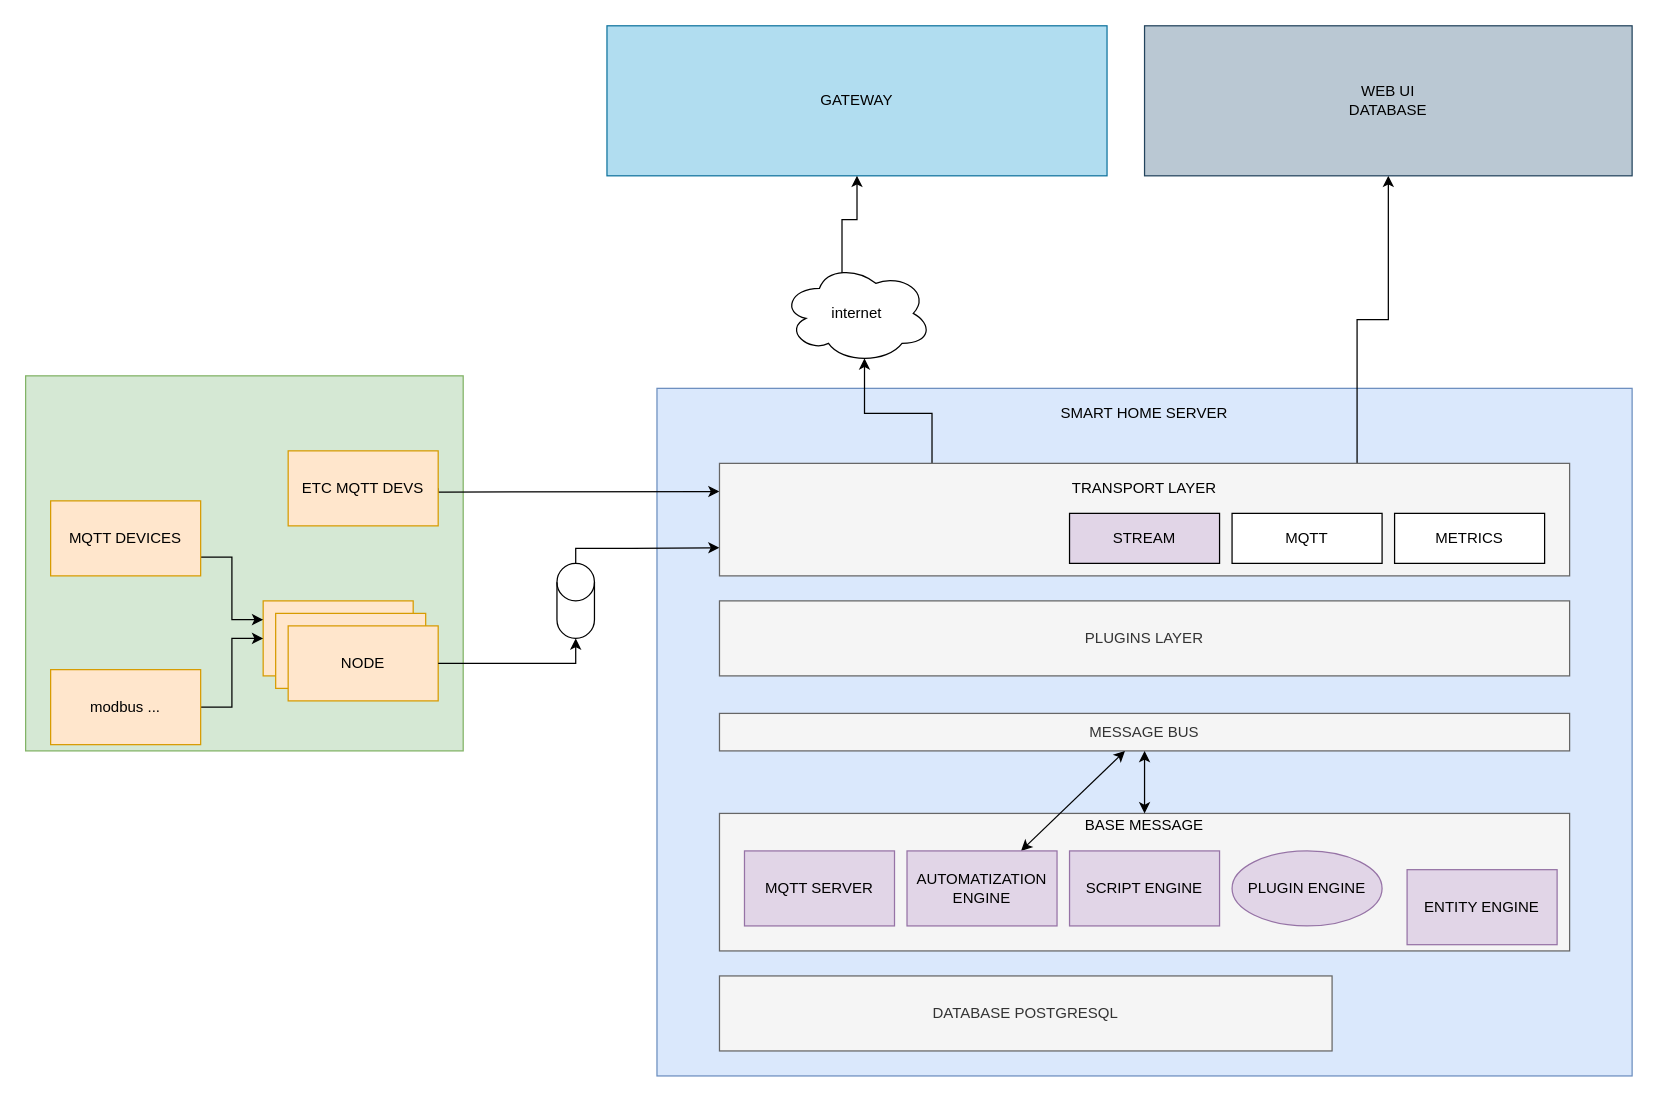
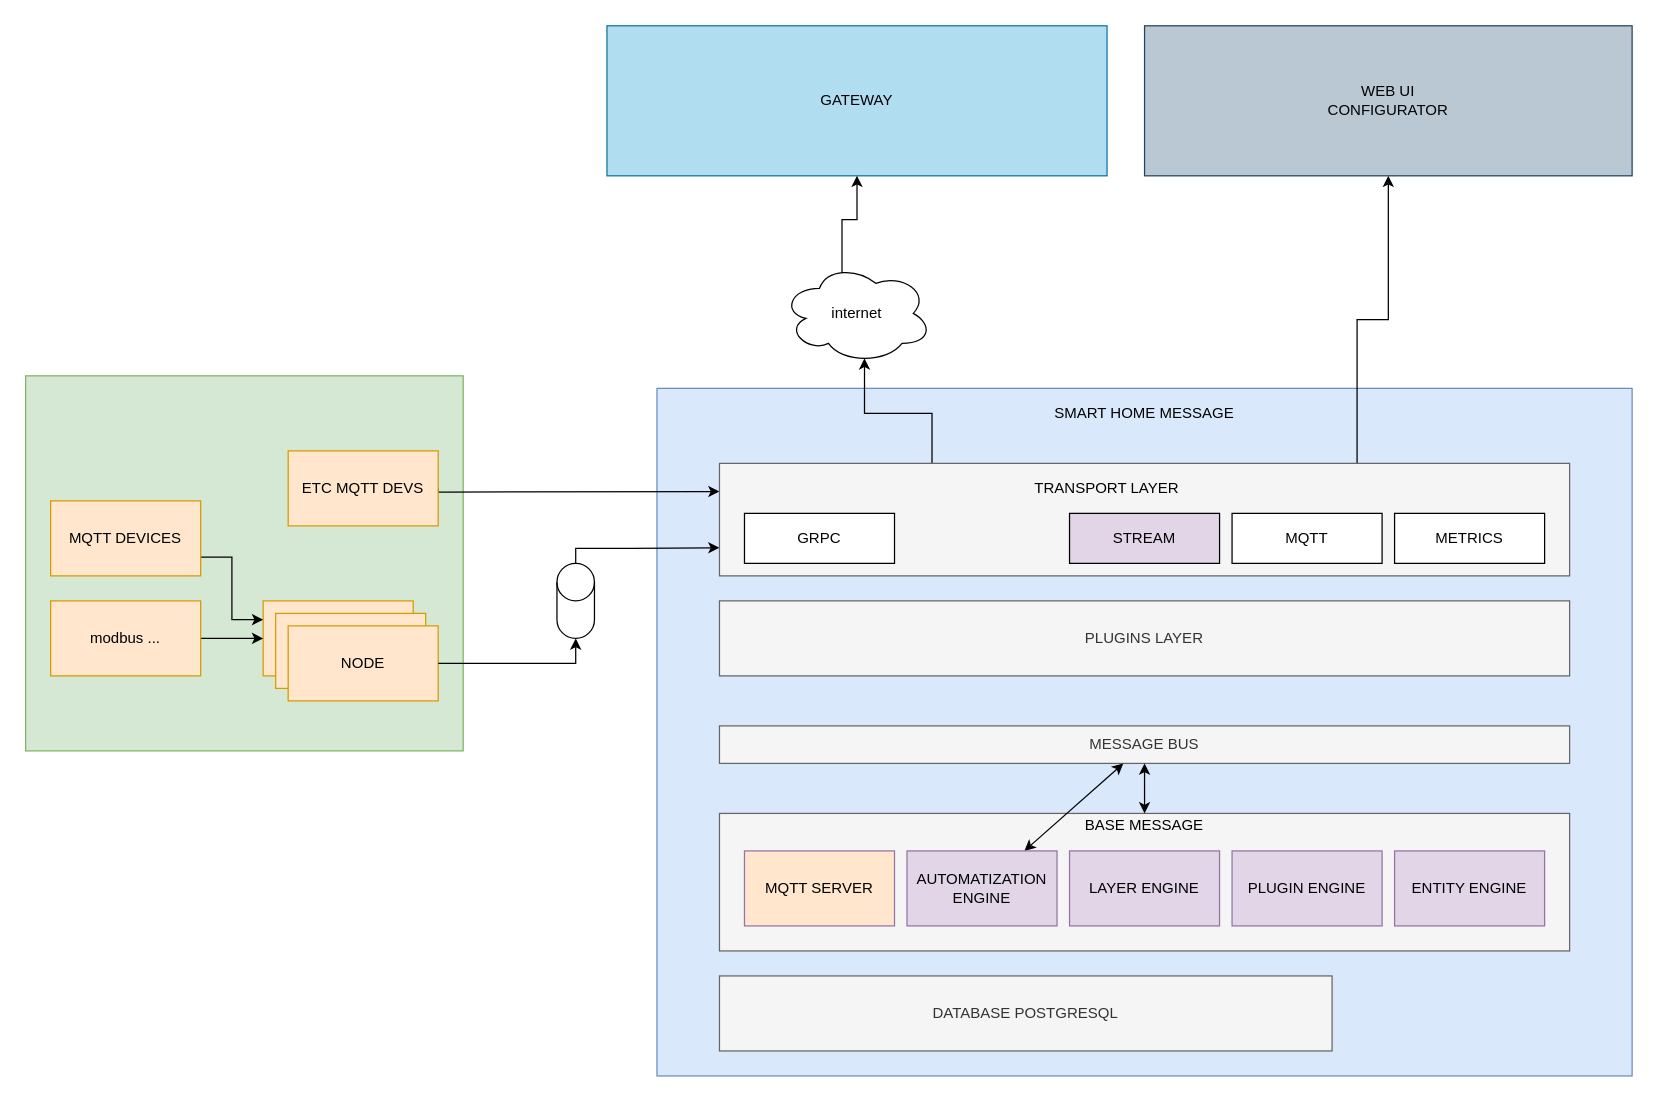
  <mxCell id="0" />
  <mxCell id="1" parent="0" />
  <mxCell id="2" value="" style="rounded=0;whiteSpace=wrap;html=1;fillColor=#dae8fc;strokeColor=#6c8ebf;" vertex="1" parent="1"><mxGeometry x="525" y="310" width="780" height="550" as="geometry" /></mxCell>
  <mxCell id="3" value="" style="rounded=0;whiteSpace=wrap;html=1;fillColor=#f5f5f5;strokeColor=#666666;fontColor=#333333;" vertex="1" parent="1"><mxGeometry x="575" y="650" width="680" height="110" as="geometry" /></mxCell>
  <mxCell id="4" value="" style="rounded=0;whiteSpace=wrap;html=1;fillColor=#d5e8d4;strokeColor=#82b366;" vertex="1" parent="1"><mxGeometry x="20" y="300" width="350" height="300" as="geometry" /></mxCell>
- <mxCell id="5" value="MQTT SERVER" style="rounded=0;whiteSpace=wrap;html=1;fillColor=#e1d5e7;strokeColor=#9673a6;" vertex="1" parent="1"><mxGeometry x="595" y="680" width="120" height="60" as="geometry" /></mxCell>
- <mxCell id="6" value="SCRIPT ENGINE" style="rounded=0;whiteSpace=wrap;html=1;fillColor=#e1d5e7;strokeColor=#9673a6;" vertex="1" parent="1"><mxGeometry x="855" y="680" width="120" height="60" as="geometry" /></mxCell>
- <mxCell id="7" value="MESSAGE BUS" style="rounded=0;whiteSpace=wrap;html=1;fillColor=#f5f5f5;strokeColor=#666666;fontColor=#333333;" vertex="1" parent="1"><mxGeometry x="575" y="570" width="680" height="30" as="geometry" /></mxCell>
- <mxCell id="8" value="PLUGIN ENGINE" style="ellipse;whiteSpace=wrap;html=1;fillColor=#e1d5e7;strokeColor=#9673a6;" vertex="1" parent="1"><mxGeometry x="985" y="680" width="120" height="60" as="geometry" /></mxCell>
- <mxCell id="9" value="ENTITY ENGINE" style="rounded=0;whiteSpace=wrap;html=1;fillColor=#e1d5e7;strokeColor=#9673a6;" vertex="1" parent="1"><mxGeometry x="1125" y="695" width="120" height="60" as="geometry" /></mxCell>
+ <mxCell id="5" value="MQTT SERVER" style="rounded=0;whiteSpace=wrap;html=1;fillColor=#ffe6cc;strokeColor=#9673a6;" vertex="1" parent="1"><mxGeometry x="595" y="680" width="120" height="60" as="geometry" /></mxCell>
+ <mxCell id="6" value="LAYER ENGINE" style="rounded=0;whiteSpace=wrap;html=1;fillColor=#e1d5e7;strokeColor=#9673a6;" vertex="1" parent="1"><mxGeometry x="855" y="680" width="120" height="60" as="geometry" /></mxCell>
+ <mxCell id="7" value="MESSAGE BUS" style="rounded=0;whiteSpace=wrap;html=1;fillColor=#f5f5f5;strokeColor=#666666;fontColor=#333333;" vertex="1" parent="1"><mxGeometry x="575" y="580" width="680" height="30" as="geometry" /></mxCell>
+ <mxCell id="8" value="PLUGIN ENGINE" style="rounded=0;whiteSpace=wrap;html=1;fillColor=#e1d5e7;strokeColor=#9673a6;" vertex="1" parent="1"><mxGeometry x="985" y="680" width="120" height="60" as="geometry" /></mxCell>
+ <mxCell id="9" value="ENTITY ENGINE" style="rounded=0;whiteSpace=wrap;html=1;fillColor=#e1d5e7;strokeColor=#9673a6;" vertex="1" parent="1"><mxGeometry x="1115" y="680" width="120" height="60" as="geometry" /></mxCell>
  <mxCell id="10" value="PLUGINS LAYER" style="rounded=0;whiteSpace=wrap;html=1;fillColor=#f5f5f5;strokeColor=#666666;fontColor=#333333;" vertex="1" parent="1"><mxGeometry x="575" y="480" width="680" height="60" as="geometry" /></mxCell>
  <mxCell id="11" value="NODE" style="rounded=0;whiteSpace=wrap;html=1;fillColor=#ffe6cc;strokeColor=#d79b00;" vertex="1" parent="1"><mxGeometry x="210" y="480" width="120" height="60" as="geometry" /></mxCell>
  <mxCell id="12" value="NODE" style="rounded=0;whiteSpace=wrap;html=1;fillColor=#ffe6cc;strokeColor=#d79b00;" vertex="1" parent="1"><mxGeometry x="220" y="490" width="120" height="60" as="geometry" /></mxCell>
  <mxCell id="13" style="edgeStyle=orthogonalEdgeStyle;rounded=0;orthogonalLoop=1;jettySize=auto;html=1;exitX=0.5;exitY=0;exitDx=0;exitDy=0;entryX=0;entryY=0.75;entryDx=0;entryDy=0;exitPerimeter=0;" edge="1" parent="1" source="40" target="23"><mxGeometry relative="1" as="geometry"><Array as="points"><mxPoint x="460" y="438" /><mxPoint x="505" y="438" /></Array></mxGeometry></mxCell>
  <mxCell id="14" value="NODE" style="rounded=0;whiteSpace=wrap;html=1;fillColor=#ffe6cc;strokeColor=#d79b00;" vertex="1" parent="1"><mxGeometry x="230" y="500" width="120" height="60" as="geometry" /></mxCell>
- <mxCell id="15" value="SMART HOME SERVER" style="text;html=1;strokeColor=none;fillColor=none;align=center;verticalAlign=middle;whiteSpace=wrap;rounded=0;" vertex="1" parent="1"><mxGeometry x="820" y="320" width="190" height="20" as="geometry" /></mxCell>
+ <mxCell id="15" value="SMART HOME MESSAGE" style="text;html=1;strokeColor=none;fillColor=none;align=center;verticalAlign=middle;whiteSpace=wrap;rounded=0;" vertex="1" parent="1"><mxGeometry x="820" y="320" width="190" height="20" as="geometry" /></mxCell>
  <mxCell id="16" style="edgeStyle=orthogonalEdgeStyle;rounded=0;orthogonalLoop=1;jettySize=auto;html=1;exitX=1;exitY=0.5;exitDx=0;exitDy=0;entryX=0;entryY=0.25;entryDx=0;entryDy=0;" edge="1" parent="1" source="17" target="23"><mxGeometry relative="1" as="geometry"><Array as="points"><mxPoint x="355" y="393" /><mxPoint x="485" y="393" /></Array></mxGeometry></mxCell>
  <mxCell id="17" value="ETC MQTT DEVS" style="rounded=0;whiteSpace=wrap;html=1;fillColor=#ffe6cc;strokeColor=#d79b00;" vertex="1" parent="1"><mxGeometry x="230" y="360" width="120" height="60" as="geometry" /></mxCell>
  <mxCell id="18" value="BASE MESSAGE" style="text;html=1;strokeColor=none;fillColor=none;align=center;verticalAlign=middle;whiteSpace=wrap;rounded=0;" vertex="1" parent="1"><mxGeometry x="860" y="650" width="110" height="20" as="geometry" /></mxCell>
  <mxCell id="19" value="" style="endArrow=classic;startArrow=classic;html=1;" edge="1" parent="1" source="7" target="27"><mxGeometry width="50" height="50" relative="1" as="geometry"><mxPoint x="945" y="840" as="sourcePoint" /><mxPoint x="995" y="790" as="targetPoint" /></mxGeometry></mxCell>
  <mxCell id="20" value="" style="endArrow=classic;startArrow=classic;html=1;entryX=0.5;entryY=1;entryDx=0;entryDy=0;exitX=0.5;exitY=0;exitDx=0;exitDy=0;" edge="1" parent="1" source="3" target="7"><mxGeometry width="50" height="50" relative="1" as="geometry"><mxPoint x="945" y="840" as="sourcePoint" /><mxPoint x="995" y="790" as="targetPoint" /></mxGeometry></mxCell>
  <mxCell id="21" style="edgeStyle=orthogonalEdgeStyle;rounded=0;orthogonalLoop=1;jettySize=auto;html=1;exitX=0.25;exitY=0;exitDx=0;exitDy=0;entryX=0.55;entryY=0.95;entryDx=0;entryDy=0;entryPerimeter=0;" edge="1" parent="1" source="23" target="33"><mxGeometry relative="1" as="geometry" /></mxCell>
  <mxCell id="22" style="edgeStyle=orthogonalEdgeStyle;rounded=0;orthogonalLoop=1;jettySize=auto;html=1;exitX=0.75;exitY=0;exitDx=0;exitDy=0;entryX=0.5;entryY=1;entryDx=0;entryDy=0;" edge="1" parent="1" source="23" target="28"><mxGeometry relative="1" as="geometry" /></mxCell>
  <mxCell id="23" value="" style="rounded=0;whiteSpace=wrap;html=1;fillColor=#f5f5f5;strokeColor=#666666;fontColor=#333333;" vertex="1" parent="1"><mxGeometry x="575" y="370" width="680" height="90" as="geometry" /></mxCell>
  <mxCell id="24" value="DATABASE POSTGRESQL" style="rounded=0;whiteSpace=wrap;html=1;fillColor=#f5f5f5;strokeColor=#666666;fontColor=#333333;" vertex="1" parent="1"><mxGeometry x="575" y="780" width="490" height="60" as="geometry" /></mxCell>
  <mxCell id="25" style="edgeStyle=orthogonalEdgeStyle;rounded=0;orthogonalLoop=1;jettySize=auto;html=1;exitX=1;exitY=0.5;exitDx=0;exitDy=0;entryX=0;entryY=0.5;entryDx=0;entryDy=0;" edge="1" parent="1" source="26" target="11"><mxGeometry relative="1" as="geometry" /></mxCell>
- <mxCell id="26" value="modbus ..." style="rounded=0;whiteSpace=wrap;html=1;fillColor=#ffe6cc;strokeColor=#d79b00;" vertex="1" parent="1"><mxGeometry x="40" y="535" width="120" height="60" as="geometry" /></mxCell>
+ <mxCell id="26" value="modbus ..." style="rounded=0;whiteSpace=wrap;html=1;fillColor=#ffe6cc;strokeColor=#d79b00;" vertex="1" parent="1"><mxGeometry x="40" y="480" width="120" height="60" as="geometry" /></mxCell>
  <mxCell id="27" value="AUTOMATIZATION&lt;br&gt;ENGINE" style="rounded=0;whiteSpace=wrap;html=1;fillColor=#e1d5e7;strokeColor=#9673a6;" vertex="1" parent="1"><mxGeometry x="725" y="680" width="120" height="60" as="geometry" /></mxCell>
- <mxCell id="28" value="WEB UI&lt;br&gt;DATABASE" style="rounded=0;whiteSpace=wrap;html=1;fillColor=#bac8d3;strokeColor=#23445d;" vertex="1" parent="1"><mxGeometry x="915" y="20" width="390" height="120" as="geometry" /></mxCell>
+ <mxCell id="28" value="WEB UI&lt;br&gt;CONFIGURATOR" style="rounded=0;whiteSpace=wrap;html=1;fillColor=#bac8d3;strokeColor=#23445d;" vertex="1" parent="1"><mxGeometry x="915" y="20" width="390" height="120" as="geometry" /></mxCell>
  <mxCell id="29" value="GATEWAY" style="rounded=0;whiteSpace=wrap;html=1;fillColor=#b1ddf0;strokeColor=#10739e;" vertex="1" parent="1"><mxGeometry x="485" y="20" width="400" height="120" as="geometry" /></mxCell>
  <mxCell id="30" style="edgeStyle=orthogonalEdgeStyle;rounded=0;orthogonalLoop=1;jettySize=auto;html=1;exitX=1;exitY=0.75;exitDx=0;exitDy=0;entryX=0;entryY=0.25;entryDx=0;entryDy=0;" edge="1" parent="1" source="31" target="11"><mxGeometry relative="1" as="geometry" /></mxCell>
  <mxCell id="31" value="MQTT DEVICES" style="rounded=0;whiteSpace=wrap;html=1;fillColor=#ffe6cc;strokeColor=#d79b00;" vertex="1" parent="1"><mxGeometry x="40" y="400" width="120" height="60" as="geometry" /></mxCell>
  <mxCell id="32" style="edgeStyle=orthogonalEdgeStyle;rounded=0;orthogonalLoop=1;jettySize=auto;html=1;exitX=0.4;exitY=0.1;exitDx=0;exitDy=0;exitPerimeter=0;entryX=0.5;entryY=1;entryDx=0;entryDy=0;" edge="1" parent="1" source="33" target="29"><mxGeometry relative="1" as="geometry" /></mxCell>
  <mxCell id="33" value="" style="ellipse;shape=cloud;whiteSpace=wrap;html=1;" vertex="1" parent="1"><mxGeometry x="625" y="210" width="120" height="80" as="geometry" /></mxCell>
  <mxCell id="34" value="internet" style="text;html=1;strokeColor=none;fillColor=none;align=center;verticalAlign=middle;whiteSpace=wrap;rounded=0;" vertex="1" parent="1"><mxGeometry x="665" y="240" width="40" height="20" as="geometry" /></mxCell>
+ <mxCell id="35" value="GRPC" style="rounded=0;whiteSpace=wrap;html=1;" vertex="1" parent="1"><mxGeometry x="595" width="120" height="40" as="geometry" y="410" /></mxCell>
  <mxCell id="36" value="STREAM" style="rounded=0;whiteSpace=wrap;html=1;fillColor=#e1d5e7;" vertex="1" parent="1"><mxGeometry x="855" width="120" height="40" as="geometry" y="410" /></mxCell>
  <mxCell id="37" value="MQTT" style="rounded=0;whiteSpace=wrap;html=1;" vertex="1" parent="1"><mxGeometry x="985" width="120" height="40" as="geometry" y="410" /></mxCell>
  <mxCell id="38" value="METRICS" style="rounded=0;whiteSpace=wrap;html=1;" vertex="1" parent="1"><mxGeometry x="1115" width="120" height="40" as="geometry" y="410" /></mxCell>
- <mxCell id="39" value="TRANSPORT LAYER" style="text;html=1;strokeColor=none;fillColor=none;align=center;verticalAlign=middle;whiteSpace=wrap;rounded=0;" vertex="1" parent="1"><mxGeometry x="845" y="380" width="140" height="20" as="geometry" /></mxCell>
+ <mxCell id="39" value="TRANSPORT LAYER" style="text;html=1;strokeColor=none;fillColor=none;align=center;verticalAlign=middle;whiteSpace=wrap;rounded=0;" vertex="1" parent="1"><mxGeometry x="815" y="380" width="140" height="20" as="geometry" /></mxCell>
  <mxCell id="40" value="" style="shape=cylinder3;whiteSpace=wrap;html=1;boundedLbl=1;backgroundOutline=1;size=15;rotation=0;" vertex="1" parent="1"><mxGeometry x="445" y="450" width="30" height="60" as="geometry" /></mxCell>
  <mxCell id="41" style="edgeStyle=orthogonalEdgeStyle;rounded=0;orthogonalLoop=1;jettySize=auto;html=1;exitX=1;exitY=0.5;exitDx=0;exitDy=0;entryX=0.5;entryY=1;entryDx=0;entryDy=0;entryPerimeter=0;" edge="1" parent="1" source="14" target="40"><mxGeometry relative="1" as="geometry"><mxPoint x="350" y="530" as="sourcePoint" /><mxPoint x="575" y="437.5" as="targetPoint" /></mxGeometry></mxCell>
